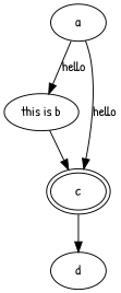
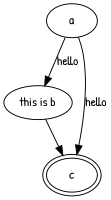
  digraph {
    fontname="Patrick Hand"
    node [fontname="Patrick Hand"]
    edge [fontname="Patrick Hand"]
    n1 [label="this is b"]
    c [peripheries=2]
    a
-   d
    n1 -> c
-   c -> d
    a -> n1 [label=hello]
    a -> c [label=hello]
  }
